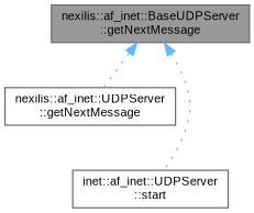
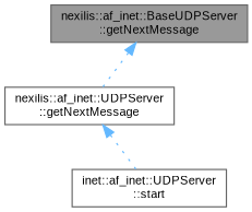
  digraph {
    fontname="Liberation Sans"
    rankdir=TB
    node [color=grey40 fillcolor=white fontname="Liberation Sans" fontsize=10 shape=box style=filled]
    edge [color=steelblue1 dir=back fontname="Liberation Sans" fontsize=10 labelfontname=Helvetica labelfontsize=10 style=dotted]
    n1 [color=gray40 fillcolor=grey60 fontcolor=black height=0.2 label="nexilis::af_inet::BaseUDPServer\l::getNextMessage" width=0.4]
    n2 [height=0.2 label="nexilis::af_inet::UDPServer\l::getNextMessage" width=0.4]
    n3 [height=0.2 label="inet::af_inet::UDPServer\l::start" width=0.4]
    n1 -> n2
-   n1 -> n3
+   n2 -> n3
  }
